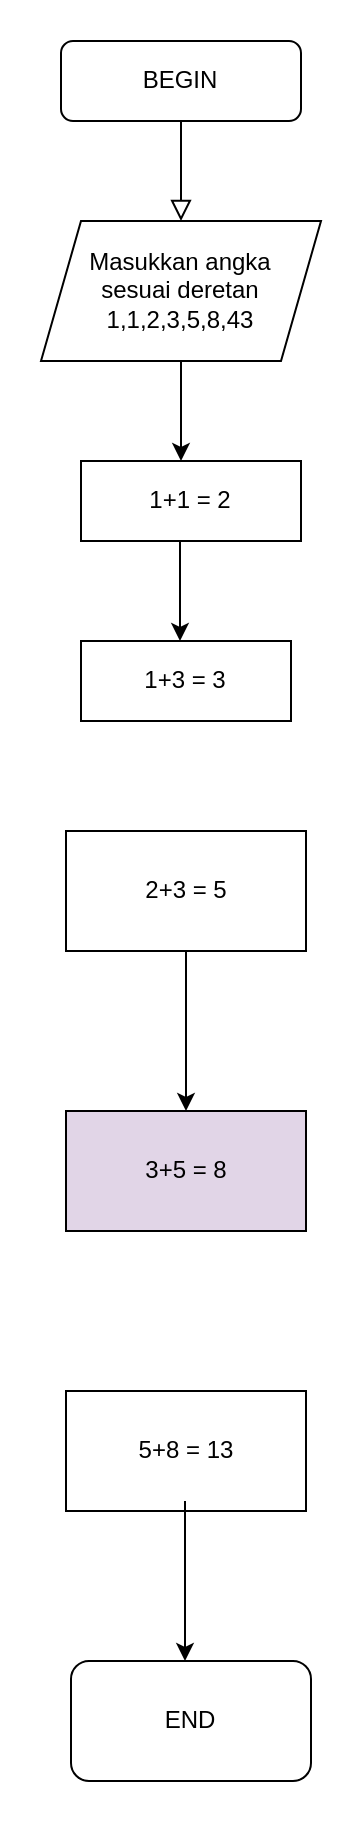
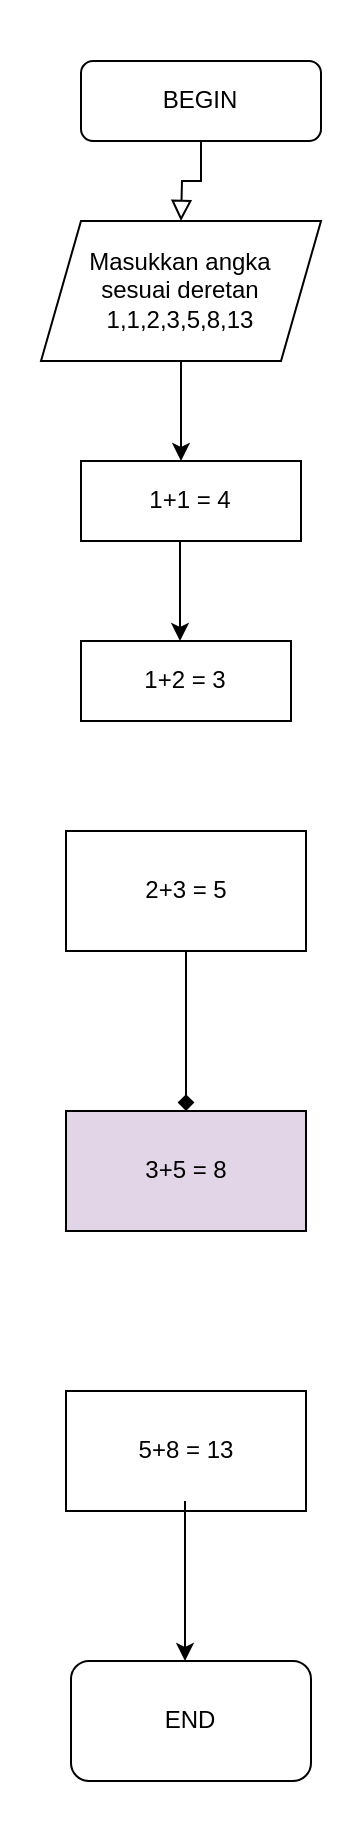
  <mxCell id="0" />
  <mxCell id="1" parent="0" />
  <mxCell id="2" value="" style="rounded=0;html=1;jettySize=auto;orthogonalLoop=1;fontSize=11;endArrow=block;endFill=0;endSize=8;strokeWidth=1;shadow=0;labelBackgroundColor=none;edgeStyle=orthogonalEdgeStyle;" parent="1" source="3" edge="1"><mxGeometry relative="1" as="geometry"><mxPoint x="90" y="110" as="targetPoint" /></mxGeometry></mxCell>
- <mxCell id="3" value="BEGIN" style="rounded=1;whiteSpace=wrap;html=1;fontSize=12;glass=0;strokeWidth=1;shadow=0;" parent="1" vertex="1"><mxGeometry x="30" y="20" width="120" height="40" as="geometry" /></mxCell>
- <mxCell id="4" value="Masukkan angka&lt;br&gt;sesuai deretan&lt;br&gt;1,1,2,3,5,8,43" style="shape=parallelogram;perimeter=parallelogramPerimeter;whiteSpace=wrap;html=1;fixedSize=1;" vertex="1" parent="1"><mxGeometry x="20" y="110" width="140" height="70" as="geometry" /></mxCell>
+ <mxCell id="3" value="BEGIN" style="rounded=1;whiteSpace=wrap;html=1;fontSize=12;glass=0;strokeWidth=1;shadow=0;" parent="1" vertex="1"><mxGeometry x="40" y="30" width="120" height="40" as="geometry" /></mxCell>
+ <mxCell id="4" value="Masukkan angka&lt;br&gt;sesuai deretan&lt;br&gt;1,1,2,3,5,8,13" style="shape=parallelogram;perimeter=parallelogramPerimeter;whiteSpace=wrap;html=1;fixedSize=1;" vertex="1" parent="1"><mxGeometry x="20" y="110" width="140" height="70" as="geometry" /></mxCell>
  <mxCell id="5" value="" style="endArrow=classic;html=1;" edge="1" parent="1"><mxGeometry width="50" height="50" relative="1" as="geometry"><mxPoint x="90" y="180" as="sourcePoint" /><mxPoint x="90" y="230" as="targetPoint" /></mxGeometry></mxCell>
- <mxCell id="6" value="1+1 = 2" style="rounded=0;whiteSpace=wrap;html=1;" vertex="1" parent="1"><mxGeometry x="40" y="230" width="110" height="40" as="geometry" /></mxCell>
- <mxCell id="7" value="1+3 = 3" style="rounded=0;whiteSpace=wrap;html=1;" vertex="1" parent="1"><mxGeometry x="40" y="320" width="105" height="40" as="geometry" /></mxCell>
+ <mxCell id="6" value="1+1 = 4" style="rounded=0;whiteSpace=wrap;html=1;" vertex="1" parent="1"><mxGeometry x="40" y="230" width="110" height="40" as="geometry" /></mxCell>
+ <mxCell id="7" value="1+2 = 3" style="rounded=0;whiteSpace=wrap;html=1;" vertex="1" parent="1"><mxGeometry x="40" y="320" width="105" height="40" as="geometry" /></mxCell>
  <mxCell id="8" value="" style="endArrow=classic;html=1;" edge="1" parent="1"><mxGeometry width="50" height="50" relative="1" as="geometry"><mxPoint x="89.5" y="270" as="sourcePoint" /><mxPoint x="89.5" y="320" as="targetPoint" /></mxGeometry></mxCell>
- <mxCell id="9" value="" style="edgeStyle=orthogonalEdgeStyle;rounded=0;orthogonalLoop=1;jettySize=auto;html=1;" edge="1" parent="1" source="10" target="11"><mxGeometry relative="1" as="geometry" /></mxCell>
+ <mxCell id="9" value="" style="edgeStyle=orthogonalEdgeStyle;rounded=0;orthogonalLoop=1;jettySize=auto;html=1;endArrow=diamond;" edge="1" parent="1" source="10" target="11"><mxGeometry relative="1" as="geometry" /></mxCell>
  <mxCell id="10" value="2+3 = 5" style="whiteSpace=wrap;html=1;rounded=0;" vertex="1" parent="1"><mxGeometry x="32.5" y="415" width="120" height="60" as="geometry" /></mxCell>
  <mxCell id="11" value="3+5 = 8" style="whiteSpace=wrap;html=1;rounded=0;fillColor=#e1d5e7;" vertex="1" parent="1"><mxGeometry x="32.5" y="555" width="120" height="60" as="geometry" /></mxCell>
  <mxCell id="12" value="5+8 = 13" style="whiteSpace=wrap;html=1;rounded=0;" vertex="1" parent="1"><mxGeometry x="32.5" y="695" width="120" height="60" as="geometry" /></mxCell>
  <mxCell id="13" value="END" style="rounded=1;whiteSpace=wrap;html=1;" vertex="1" parent="1"><mxGeometry x="35" y="830" width="120" height="60" as="geometry" /></mxCell>
  <mxCell id="14" value="" style="edgeStyle=orthogonalEdgeStyle;rounded=0;orthogonalLoop=1;jettySize=auto;html=1;" edge="1" parent="1"><mxGeometry relative="1" as="geometry"><mxPoint x="92" y="750" as="sourcePoint" /><mxPoint x="92" y="830" as="targetPoint" /></mxGeometry></mxCell>
